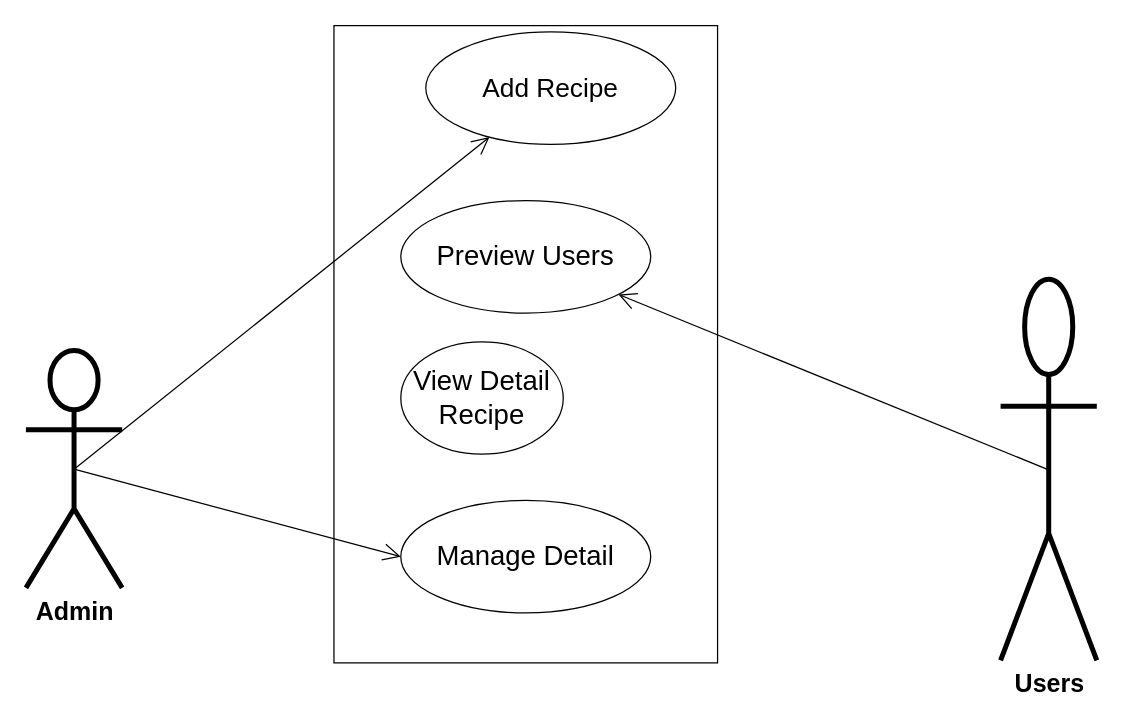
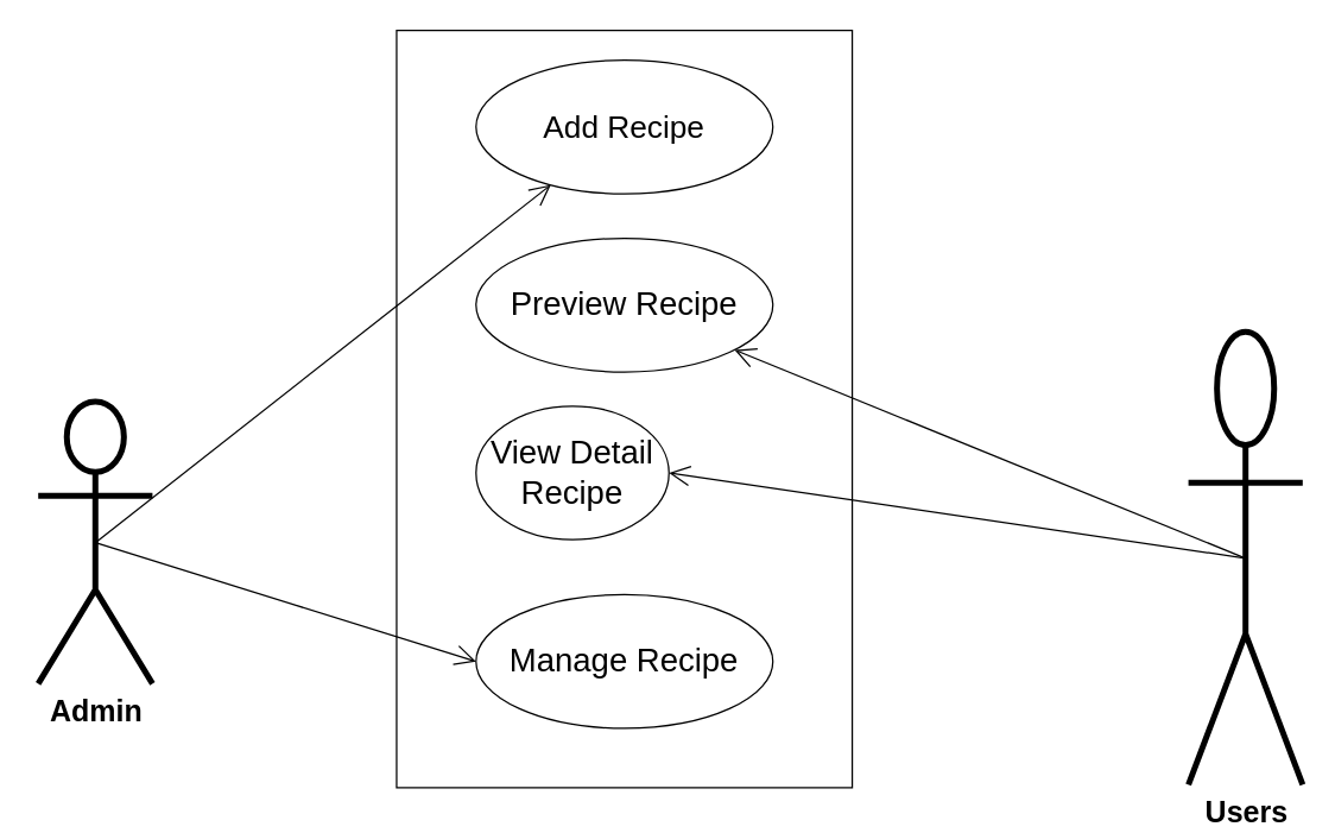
  <mxCell id="0" />
  <mxCell id="1" parent="0" />
  <mxCell id="2" value="" style="rounded=0;whiteSpace=wrap;html=1;" parent="1" vertex="1"><mxGeometry x="266.5" y="20" width="307" height="510" as="geometry" /></mxCell>
- <mxCell id="3" value="&lt;font size=&quot;1&quot;&gt;&lt;b style=&quot;font-size: 20px&quot;&gt;Admin&lt;/b&gt;&lt;/font&gt;" style="shape=umlActor;verticalLabelPosition=bottom;verticalAlign=top;html=1;strokeWidth=4;" parent="1" vertex="1"><mxGeometry x="20" y="280" width="77" height="190" as="geometry" /></mxCell>
- <mxCell id="4" value="&lt;font style=&quot;font-size: 21px&quot;&gt;Add Recipe&lt;/font&gt;" style="ellipse;whiteSpace=wrap;html=1;" parent="1" vertex="1"><mxGeometry x="340" y="25" width="200" height="90" as="geometry" /></mxCell>
- <mxCell id="5" value="&lt;span style=&quot;font-size: 22px&quot;&gt;Preview Users&lt;/span&gt;" style="ellipse;whiteSpace=wrap;html=1;" parent="1" vertex="1"><mxGeometry x="320" y="160" width="200" height="90" as="geometry" /></mxCell>
+ <mxCell id="3" value="&lt;font size=&quot;1&quot;&gt;&lt;b style=&quot;font-size: 20px&quot;&gt;Admin&lt;/b&gt;&lt;/font&gt;" style="shape=umlActor;verticalLabelPosition=bottom;verticalAlign=top;html=1;strokeWidth=4;" parent="1" vertex="1"><mxGeometry x="25" y="270" width="77" height="190" as="geometry" /></mxCell>
+ <mxCell id="4" value="&lt;font style=&quot;font-size: 21px&quot;&gt;Add Recipe&lt;/font&gt;" style="ellipse;whiteSpace=wrap;html=1;" parent="1" vertex="1"><mxGeometry x="320" y="40" width="200" height="90" as="geometry" /></mxCell>
+ <mxCell id="5" value="&lt;span style=&quot;font-size: 22px&quot;&gt;Preview Recipe&lt;/span&gt;" style="ellipse;whiteSpace=wrap;html=1;" parent="1" vertex="1"><mxGeometry x="320" y="160" width="200" height="90" as="geometry" /></mxCell>
  <mxCell id="6" value="" style="endArrow=open;endFill=1;endSize=12;html=1;exitX=0.5;exitY=0.5;exitDx=0;exitDy=0;exitPerimeter=0;" parent="1" source="3" target="4" edge="1"><mxGeometry width="160" relative="1" as="geometry"><mxPoint x="310" y="400" as="sourcePoint" /><mxPoint x="470" y="400" as="targetPoint" /></mxGeometry></mxCell>
  <mxCell id="7" value="&lt;span style=&quot;font-size: 22px&quot;&gt;View Detail Recipe&lt;/span&gt;" style="ellipse;whiteSpace=wrap;html=1;" parent="1" vertex="1"><mxGeometry x="320" y="273" width="130" height="90" as="geometry" /></mxCell>
  <mxCell id="8" value="&lt;span style=&quot;font-size: 20px&quot;&gt;&lt;b&gt;Users&lt;/b&gt;&lt;/span&gt;" style="shape=umlActor;verticalLabelPosition=bottom;verticalAlign=top;html=1;strokeWidth=4;" parent="1" vertex="1"><mxGeometry x="800" y="223" width="77" height="305" as="geometry" /></mxCell>
  <mxCell id="9" value="" style="endArrow=open;endFill=1;endSize=12;html=1;exitX=0.5;exitY=0.5;exitDx=0;exitDy=0;exitPerimeter=0;" parent="1" source="8" target="5" edge="1"><mxGeometry width="160" relative="1" as="geometry"><mxPoint x="928.5" y="215" as="sourcePoint" /><mxPoint x="520" y="319.96" as="targetPoint" /></mxGeometry></mxCell>
- <mxCell id="10" value="&lt;span style=&quot;font-size: 22px&quot;&gt;Manage Detail&lt;/span&gt;" style="ellipse;whiteSpace=wrap;html=1;" parent="1" vertex="1"><mxGeometry x="320" y="400" width="200" height="90" as="geometry" /></mxCell>
+ <mxCell id="10" value="&lt;span style=&quot;font-size: 22px&quot;&gt;Manage Recipe&lt;/span&gt;" style="ellipse;whiteSpace=wrap;html=1;" parent="1" vertex="1"><mxGeometry x="320" y="400" width="200" height="90" as="geometry" /></mxCell>
  <mxCell id="11" value="" style="endArrow=open;endFill=1;endSize=12;html=1;entryX=0;entryY=0.5;entryDx=0;entryDy=0;exitX=0.5;exitY=0.5;exitDx=0;exitDy=0;exitPerimeter=0;" parent="1" source="3" target="10" edge="1"><mxGeometry width="160" relative="1" as="geometry"><mxPoint x="68.5" y="415" as="sourcePoint" /><mxPoint x="340" y="751" as="targetPoint" /></mxGeometry></mxCell>
+ <mxCell id="12" value="" style="endArrow=open;endFill=1;endSize=12;html=1;exitX=0.5;exitY=0.5;exitDx=0;exitDy=0;exitPerimeter=0;entryX=1;entryY=0.5;entryDx=0;entryDy=0;" parent="1" source="8" target="7" edge="1"><mxGeometry width="160" relative="1" as="geometry"><mxPoint x="848.5" y="328" as="sourcePoint" /><mxPoint x="515.703" y="238.187" as="targetPoint" /></mxGeometry></mxCell>
